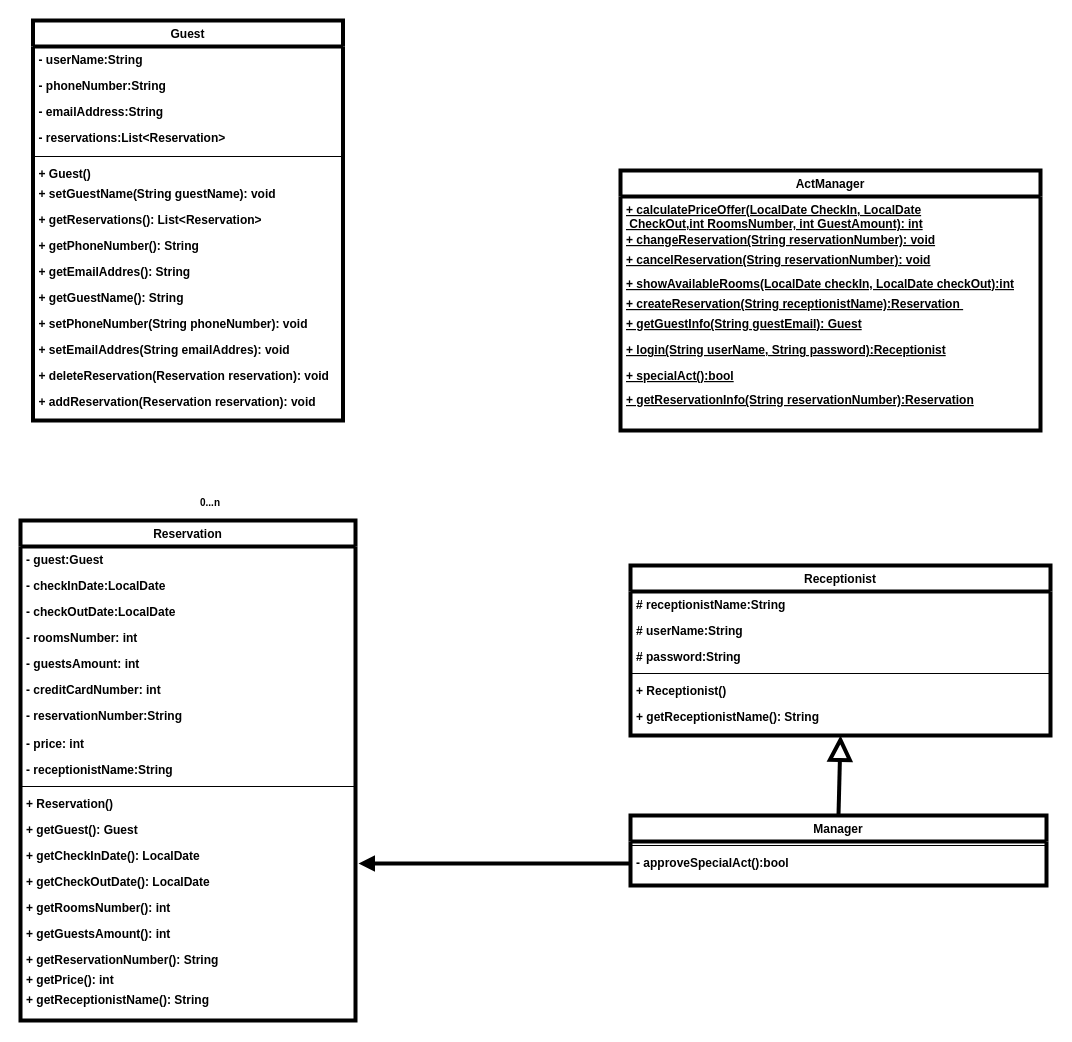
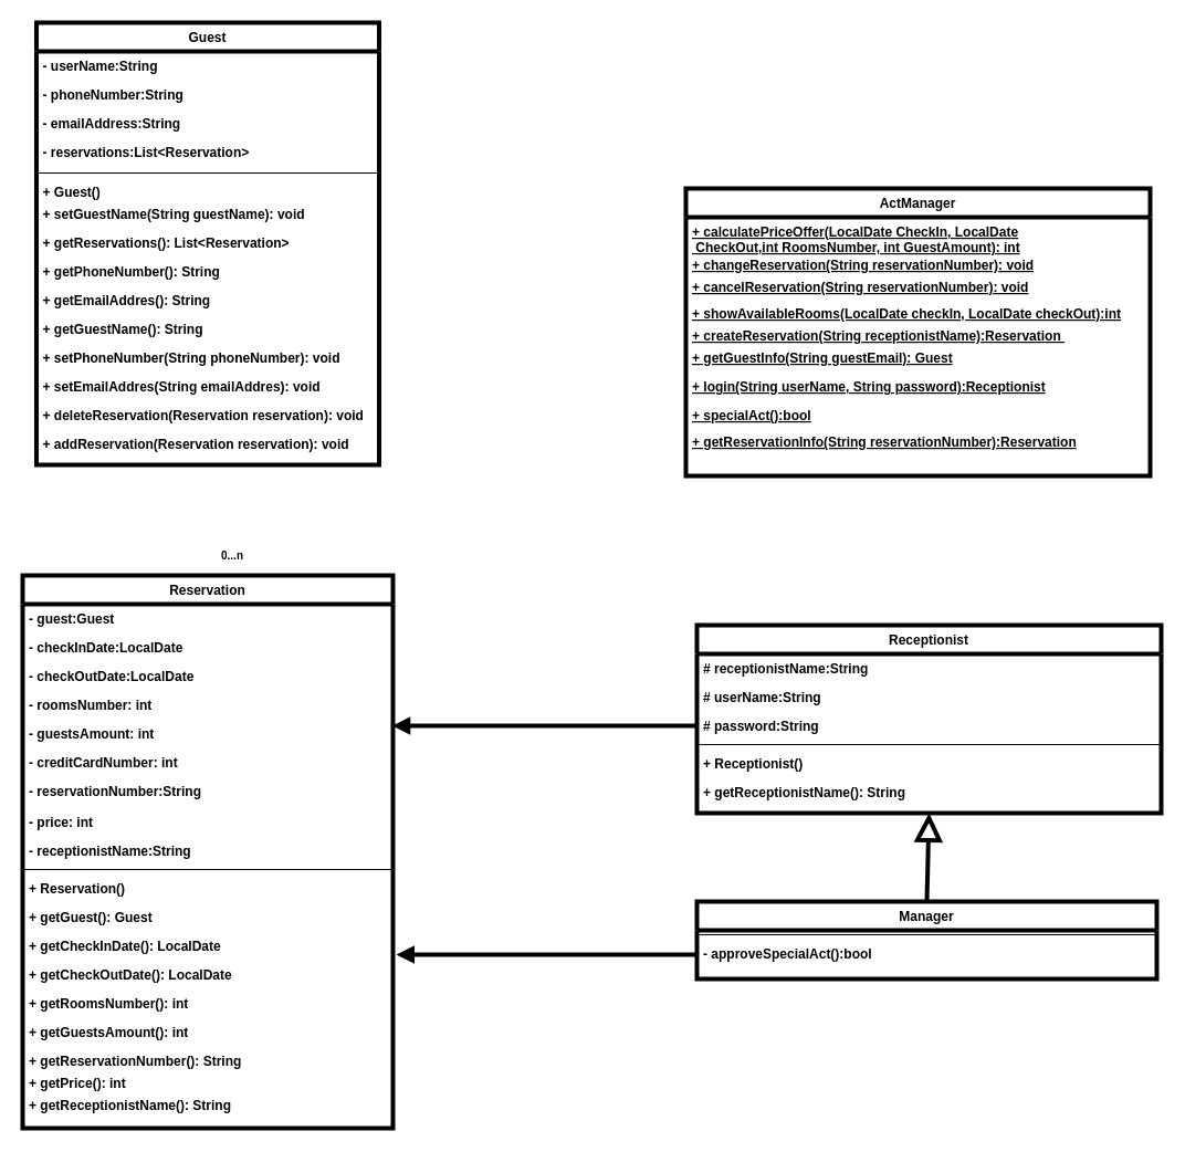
  <mxCell id="0" />
  <mxCell id="1" parent="0" />
  <mxCell id="2" value="0...n" style="resizable=0;html=1;align=left;verticalAlign=top;labelBackgroundColor=#ffffff;fontSize=10;spacing=2;fontStyle=1" parent="1" connectable="0" vertex="1"><mxGeometry x="187.5" y="490" as="geometry"><mxPoint x="10" as="offset" /></mxGeometry></mxCell>
  <mxCell id="3" value="" style="resizable=0;align=right;verticalAlign=bottom;labelBackgroundColor=none;fontSize=12;spacing=2;fontStyle=1" parent="1" connectable="0" vertex="1"><mxGeometry x="350" y="940" as="geometry"><mxPoint x="-7" as="offset" /></mxGeometry></mxCell>
  <mxCell id="4" value="" style="endArrow=block;endSize=16;endFill=0;html=1;exitX=0.5;exitY=0;exitDx=0;exitDy=0;entryX=0.5;entryY=1;entryDx=0;entryDy=0;spacing=2;fontStyle=1;strokeWidth=4;" parent="1" source="48" target="41" edge="1"><mxGeometry width="160" relative="1" as="geometry"><mxPoint x="819.5" y="665" as="sourcePoint" /><mxPoint x="816" y="785" as="targetPoint" /></mxGeometry></mxCell>
  <mxCell id="5" value="+ Guest()" style="text;strokeColor=none;fillColor=none;align=left;verticalAlign=top;spacingLeft=4;spacingRight=4;overflow=hidden;rotatable=0;points=[[0,0.5],[1,0.5]];portConstraint=eastwest;spacing=2;fontStyle=1" vertex="1" parent="1"><mxGeometry x="32.5" y="160" width="420" height="26" as="geometry" /></mxCell>
  <mxCell id="6" value="+ addReservation(Reservation reservation): void" style="text;strokeColor=none;fillColor=none;align=left;verticalAlign=top;spacingLeft=4;spacingRight=4;overflow=hidden;rotatable=0;points=[[0,0.5],[1,0.5]];portConstraint=eastwest;spacing=2;fontStyle=1" vertex="1" parent="1"><mxGeometry x="32.5" y="388" width="310" height="26" as="geometry" /></mxCell>
  <mxCell id="7" value="+ deleteReservation(Reservation reservation): void" style="text;strokeColor=none;fillColor=none;align=left;verticalAlign=top;spacingLeft=4;spacingRight=4;overflow=hidden;rotatable=0;points=[[0,0.5],[1,0.5]];portConstraint=eastwest;spacing=2;fontStyle=1" vertex="1" parent="1"><mxGeometry x="32.5" y="362" width="310" height="26" as="geometry" /></mxCell>
  <mxCell id="8" value="+ setEmailAddres(String emailAddres): void" style="text;strokeColor=none;fillColor=none;align=left;verticalAlign=top;spacingLeft=4;spacingRight=4;overflow=hidden;rotatable=0;points=[[0,0.5],[1,0.5]];portConstraint=eastwest;spacing=2;fontStyle=1" vertex="1" parent="1"><mxGeometry x="32.5" y="336" width="310" height="26" as="geometry" /></mxCell>
  <mxCell id="9" value="+ setPhoneNumber(String phoneNumber): void" style="text;strokeColor=none;fillColor=none;align=left;verticalAlign=top;spacingLeft=4;spacingRight=4;overflow=hidden;rotatable=0;points=[[0,0.5],[1,0.5]];portConstraint=eastwest;spacing=2;fontStyle=1" vertex="1" parent="1"><mxGeometry x="32.5" y="310" width="310" height="26" as="geometry" /></mxCell>
  <mxCell id="10" value="+ setGuestName(String guestName): void" style="text;strokeColor=none;fillColor=none;align=left;verticalAlign=top;spacingLeft=4;spacingRight=4;overflow=hidden;rotatable=0;points=[[0,0.5],[1,0.5]];portConstraint=eastwest;spacing=2;fontStyle=1" vertex="1" parent="1"><mxGeometry x="32.5" y="180" width="310" height="26" as="geometry" /></mxCell>
  <mxCell id="11" value="+ getReservations(): List&lt;Reservation&gt;" style="text;strokeColor=none;fillColor=none;align=left;verticalAlign=top;spacingLeft=4;spacingRight=4;overflow=hidden;rotatable=0;points=[[0,0.5],[1,0.5]];portConstraint=eastwest;spacing=2;fontStyle=1" vertex="1" parent="1"><mxGeometry x="32.5" y="206" width="310" height="26" as="geometry" /></mxCell>
  <mxCell id="12" value="+ getPhoneNumber(): String" style="text;strokeColor=none;fillColor=none;align=left;verticalAlign=top;spacingLeft=4;spacingRight=4;overflow=hidden;rotatable=0;points=[[0,0.5],[1,0.5]];portConstraint=eastwest;spacing=2;fontStyle=1" vertex="1" parent="1"><mxGeometry x="32.5" y="232" width="310" height="26" as="geometry" /></mxCell>
  <mxCell id="13" value="+ getGuestName(): String" style="text;strokeColor=none;fillColor=none;align=left;verticalAlign=top;spacingLeft=4;spacingRight=4;overflow=hidden;rotatable=0;points=[[0,0.5],[1,0.5]];portConstraint=eastwest;spacing=2;fontStyle=1" vertex="1" parent="1"><mxGeometry x="32.5" y="284" width="310" height="26" as="geometry" /></mxCell>
  <mxCell id="14" value="+ getEmailAddres(): String" style="text;strokeColor=none;fillColor=none;align=left;verticalAlign=top;spacingLeft=4;spacingRight=4;overflow=hidden;rotatable=0;points=[[0,0.5],[1,0.5]];portConstraint=eastwest;spacing=2;fontStyle=1" vertex="1" parent="1"><mxGeometry x="32.5" y="258" width="310" height="26" as="geometry" /></mxCell>
  <mxCell id="15" value="Guest" style="swimlane;fontStyle=1;align=center;verticalAlign=top;childLayout=stackLayout;horizontal=1;startSize=26;horizontalStack=0;resizeParent=1;resizeLast=0;collapsible=1;marginBottom=0;rounded=0;shadow=0;strokeWidth=4;spacing=2;" parent="1" vertex="1"><mxGeometry x="32.5" y="20" width="310" height="400" as="geometry"><mxRectangle x="65" y="30" width="160" height="26" as="alternateBounds" /></mxGeometry></mxCell>
  <mxCell id="16" value="- userName:String" style="text;align=left;verticalAlign=top;spacingLeft=4;spacingRight=4;overflow=hidden;rotatable=0;points=[[0,0.5],[1,0.5]];portConstraint=eastwest;spacing=2;fontStyle=1" parent="15" vertex="1"><mxGeometry y="26" width="310" height="26" as="geometry" /></mxCell>
  <mxCell id="17" value="- phoneNumber:String" style="text;align=left;verticalAlign=top;spacingLeft=4;spacingRight=4;overflow=hidden;rotatable=0;points=[[0,0.5],[1,0.5]];portConstraint=eastwest;rounded=0;shadow=0;html=0;spacing=2;fontStyle=1" parent="15" vertex="1"><mxGeometry y="52" width="310" height="26" as="geometry" /></mxCell>
  <mxCell id="18" value="- emailAddress:String" style="text;align=left;verticalAlign=top;spacingLeft=4;spacingRight=4;overflow=hidden;rotatable=0;points=[[0,0.5],[1,0.5]];portConstraint=eastwest;rounded=0;shadow=0;html=0;fontStyle=1;spacing=2;" parent="15" vertex="1"><mxGeometry y="78" width="310" height="26" as="geometry" /></mxCell>
  <mxCell id="19" value="- reservations:List&lt;Reservation&gt;" style="text;align=left;verticalAlign=top;spacingLeft=4;spacingRight=4;overflow=hidden;rotatable=0;points=[[0,0.5],[1,0.5]];portConstraint=eastwest;spacing=2;fontStyle=1;strokeWidth=4;" parent="15" vertex="1"><mxGeometry y="104" width="310" height="28" as="geometry" /></mxCell>
  <mxCell id="20" value="" style="line;strokeWidth=1;fillColor=none;align=left;verticalAlign=middle;spacingTop=-1;spacingLeft=3;spacingRight=3;rotatable=0;labelPosition=right;points=[];portConstraint=eastwest;" vertex="1" parent="15"><mxGeometry y="132" width="310" height="8" as="geometry" /></mxCell>
  <mxCell id="21" value="Reservation" style="swimlane;fontStyle=1;align=center;verticalAlign=top;childLayout=stackLayout;horizontal=1;startSize=26;horizontalStack=0;resizeParent=1;resizeLast=0;collapsible=1;marginBottom=0;rounded=0;shadow=0;strokeWidth=4;spacing=2;" parent="1" vertex="1"><mxGeometry x="20" y="520" width="335" height="500" as="geometry"><mxRectangle x="40" y="326" width="160" height="26" as="alternateBounds" /></mxGeometry></mxCell>
  <mxCell id="22" value="- guest:Guest" style="text;align=left;verticalAlign=top;spacingLeft=4;spacingRight=4;overflow=hidden;rotatable=0;points=[[0,0.5],[1,0.5]];portConstraint=eastwest;spacing=2;fontStyle=1" parent="21" vertex="1"><mxGeometry y="26" width="335" height="26" as="geometry" /></mxCell>
  <mxCell id="23" value="- checkInDate:LocalDate" style="text;align=left;verticalAlign=top;spacingLeft=4;spacingRight=4;overflow=hidden;rotatable=0;points=[[0,0.5],[1,0.5]];portConstraint=eastwest;fontStyle=1;spacing=2;" parent="21" vertex="1"><mxGeometry y="52" width="335" height="26" as="geometry" /></mxCell>
  <mxCell id="24" value="- checkOutDate:LocalDate" style="text;strokeColor=none;fillColor=none;align=left;verticalAlign=top;spacingLeft=4;spacingRight=4;overflow=hidden;rotatable=0;points=[[0,0.5],[1,0.5]];portConstraint=eastwest;spacing=2;fontStyle=1" parent="21" vertex="1"><mxGeometry y="78" width="335" height="26" as="geometry" /></mxCell>
  <mxCell id="25" value="- roomsNumber: int" style="text;strokeColor=none;fillColor=none;align=left;verticalAlign=top;spacingLeft=4;spacingRight=4;overflow=hidden;rotatable=0;points=[[0,0.5],[1,0.5]];portConstraint=eastwest;spacing=2;fontStyle=1" parent="21" vertex="1"><mxGeometry y="104" width="335" height="26" as="geometry" /></mxCell>
  <mxCell id="26" value="- guestsAmount: int" style="text;strokeColor=none;fillColor=none;align=left;verticalAlign=top;spacingLeft=4;spacingRight=4;overflow=hidden;rotatable=0;points=[[0,0.5],[1,0.5]];portConstraint=eastwest;spacing=2;fontStyle=1" parent="21" vertex="1"><mxGeometry y="130" width="335" height="26" as="geometry" /></mxCell>
  <mxCell id="27" value="- creditCardNumber: int" style="text;strokeColor=none;fillColor=none;align=left;verticalAlign=top;spacingLeft=4;spacingRight=4;overflow=hidden;rotatable=0;points=[[0,0.5],[1,0.5]];portConstraint=eastwest;spacing=2;fontStyle=1" parent="21" vertex="1"><mxGeometry y="156" width="335" height="26" as="geometry" /></mxCell>
  <mxCell id="28" value="- reservationNumber:String" style="text;align=left;verticalAlign=top;spacingLeft=4;spacingRight=4;overflow=hidden;rotatable=0;points=[[0,0.5],[1,0.5]];portConstraint=eastwest;fontStyle=1;spacing=2;" parent="21" vertex="1"><mxGeometry y="182" width="335" height="28" as="geometry" /></mxCell>
  <mxCell id="29" value="- price: int" style="text;strokeColor=none;fillColor=none;align=left;verticalAlign=top;spacingLeft=4;spacingRight=4;overflow=hidden;rotatable=0;points=[[0,0.5],[1,0.5]];portConstraint=eastwest;spacing=2;fontStyle=1" parent="21" vertex="1"><mxGeometry y="210" width="335" height="26" as="geometry" /></mxCell>
  <mxCell id="30" value="- receptionistName:String" style="text;strokeColor=none;fillColor=none;align=left;verticalAlign=top;spacingLeft=4;spacingRight=4;overflow=hidden;rotatable=0;points=[[0,0.5],[1,0.5]];portConstraint=eastwest;spacing=2;fontStyle=1" vertex="1" parent="21"><mxGeometry y="236" width="335" height="26" as="geometry" /></mxCell>
  <mxCell id="31" value="" style="line;html=1;strokeWidth=1;align=left;verticalAlign=middle;spacingTop=-1;spacingLeft=3;spacingRight=3;rotatable=0;labelPosition=right;points=[];portConstraint=eastwest;spacing=2;fontStyle=1" parent="21" vertex="1"><mxGeometry y="262" width="335" height="8" as="geometry" /></mxCell>
  <mxCell id="32" value="+ Reservation()" style="text;strokeColor=none;fillColor=none;align=left;verticalAlign=top;spacingLeft=4;spacingRight=4;overflow=hidden;rotatable=0;points=[[0,0.5],[1,0.5]];portConstraint=eastwest;spacing=2;fontStyle=1" vertex="1" parent="21"><mxGeometry y="270" width="335" height="26" as="geometry" /></mxCell>
  <mxCell id="33" value="+ getGuest(): Guest" style="text;strokeColor=none;fillColor=none;align=left;verticalAlign=top;spacingLeft=4;spacingRight=4;overflow=hidden;rotatable=0;points=[[0,0.5],[1,0.5]];portConstraint=eastwest;spacing=2;fontStyle=1" vertex="1" parent="21"><mxGeometry y="296" width="335" height="26" as="geometry" /></mxCell>
  <mxCell id="34" value="+ getCheckInDate(): LocalDate" style="text;strokeColor=none;fillColor=none;align=left;verticalAlign=top;spacingLeft=4;spacingRight=4;overflow=hidden;rotatable=0;points=[[0,0.5],[1,0.5]];portConstraint=eastwest;spacing=2;fontStyle=1" vertex="1" parent="21"><mxGeometry y="322" width="335" height="26" as="geometry" /></mxCell>
  <mxCell id="35" value="+ getCheckOutDate(): LocalDate" style="text;strokeColor=none;fillColor=none;align=left;verticalAlign=top;spacingLeft=4;spacingRight=4;overflow=hidden;rotatable=0;points=[[0,0.5],[1,0.5]];portConstraint=eastwest;spacing=2;fontStyle=1" vertex="1" parent="21"><mxGeometry y="348" width="335" height="26" as="geometry" /></mxCell>
  <mxCell id="36" value="+ getRoomsNumber(): int" style="text;strokeColor=none;fillColor=none;align=left;verticalAlign=top;spacingLeft=4;spacingRight=4;overflow=hidden;rotatable=0;points=[[0,0.5],[1,0.5]];portConstraint=eastwest;spacing=2;fontStyle=1" vertex="1" parent="21"><mxGeometry y="374" width="335" height="26" as="geometry" /></mxCell>
  <mxCell id="37" value="+ getGuestsAmount(): int" style="text;strokeColor=none;fillColor=none;align=left;verticalAlign=top;spacingLeft=4;spacingRight=4;overflow=hidden;rotatable=0;points=[[0,0.5],[1,0.5]];portConstraint=eastwest;spacing=2;fontStyle=1" vertex="1" parent="21"><mxGeometry y="400" width="335" height="26" as="geometry" /></mxCell>
  <mxCell id="38" value="+ getReservationNumber(): String" style="text;strokeColor=none;fillColor=none;align=left;verticalAlign=top;spacingLeft=4;spacingRight=4;overflow=hidden;rotatable=0;points=[[0,0.5],[1,0.5]];portConstraint=eastwest;spacing=2;fontStyle=1" vertex="1" parent="21"><mxGeometry y="426" width="335" height="20" as="geometry" /></mxCell>
  <mxCell id="39" value="+ getPrice(): int" style="text;strokeColor=none;fillColor=none;align=left;verticalAlign=top;spacingLeft=4;spacingRight=4;overflow=hidden;rotatable=0;points=[[0,0.5],[1,0.5]];portConstraint=eastwest;spacing=2;fontStyle=1" vertex="1" parent="21"><mxGeometry y="446" width="335" height="20" as="geometry" /></mxCell>
  <mxCell id="40" value="+ getReceptionistName(): String" style="text;strokeColor=none;fillColor=none;align=left;verticalAlign=top;spacingLeft=4;spacingRight=4;overflow=hidden;rotatable=0;points=[[0,0.5],[1,0.5]];portConstraint=eastwest;spacing=2;fontStyle=1" vertex="1" parent="21"><mxGeometry y="466" width="335" height="20" as="geometry" /></mxCell>
  <mxCell id="41" value="Receptionist" style="swimlane;fontStyle=1;align=center;verticalAlign=top;childLayout=stackLayout;horizontal=1;startSize=26;horizontalStack=0;resizeParent=1;resizeLast=0;collapsible=1;marginBottom=0;rounded=0;shadow=0;strokeWidth=4;spacing=2;" parent="1" vertex="1"><mxGeometry x="630" y="565" width="420" height="170" as="geometry"><mxRectangle x="550" y="140" width="160" height="26" as="alternateBounds" /></mxGeometry></mxCell>
  <mxCell id="42" value="# receptionistName:String" style="text;align=left;verticalAlign=top;spacingLeft=4;spacingRight=4;overflow=hidden;rotatable=0;points=[[0,0.5],[1,0.5]];portConstraint=eastwest;spacing=2;fontStyle=1" parent="41" vertex="1"><mxGeometry y="26" width="420" height="26" as="geometry" /></mxCell>
  <mxCell id="43" value="# userName:String" style="text;align=left;verticalAlign=top;spacingLeft=4;spacingRight=4;overflow=hidden;rotatable=0;points=[[0,0.5],[1,0.5]];portConstraint=eastwest;rounded=0;shadow=0;html=0;spacing=2;fontStyle=1" vertex="1" parent="41"><mxGeometry y="52" width="420" height="26" as="geometry" /></mxCell>
  <mxCell id="44" value="# password:String" style="text;align=left;verticalAlign=top;spacingLeft=4;spacingRight=4;overflow=hidden;rotatable=0;points=[[0,0.5],[1,0.5]];portConstraint=eastwest;rounded=0;shadow=0;html=0;spacing=2;fontStyle=1" parent="41" vertex="1"><mxGeometry y="78" width="420" height="26" as="geometry" /></mxCell>
  <mxCell id="45" value="" style="line;html=1;strokeWidth=1;align=left;verticalAlign=middle;spacingTop=-1;spacingLeft=3;spacingRight=3;rotatable=0;labelPosition=right;points=[];portConstraint=eastwest;spacing=2;fontStyle=1" parent="41" vertex="1"><mxGeometry y="104" width="420" height="8" as="geometry" /></mxCell>
  <mxCell id="46" value="+ Receptionist()" style="text;strokeColor=none;fillColor=none;align=left;verticalAlign=top;spacingLeft=4;spacingRight=4;overflow=hidden;rotatable=0;points=[[0,0.5],[1,0.5]];portConstraint=eastwest;spacing=2;fontStyle=1" vertex="1" parent="41"><mxGeometry y="112" width="420" height="26" as="geometry" /></mxCell>
  <mxCell id="47" value="+ getReceptionistName(): String" style="text;strokeColor=none;fillColor=none;align=left;verticalAlign=top;spacingLeft=4;spacingRight=4;overflow=hidden;rotatable=0;points=[[0,0.5],[1,0.5]];portConstraint=eastwest;spacing=2;fontStyle=1" vertex="1" parent="41"><mxGeometry y="138" width="420" height="26" as="geometry" /></mxCell>
  <mxCell id="48" value="Manager" style="swimlane;fontStyle=1;align=center;verticalAlign=top;childLayout=stackLayout;horizontal=1;startSize=26;horizontalStack=0;resizeParent=1;resizeLast=0;collapsible=1;marginBottom=0;rounded=0;shadow=0;strokeWidth=4;spacing=2;" parent="1" vertex="1"><mxGeometry x="630" y="815" width="416" height="70" as="geometry"><mxRectangle x="550" y="140" width="160" height="26" as="alternateBounds" /></mxGeometry></mxCell>
  <mxCell id="49" value="" style="line;html=1;strokeWidth=1;align=left;verticalAlign=middle;spacingTop=-1;spacingLeft=3;spacingRight=3;rotatable=0;labelPosition=right;points=[];portConstraint=eastwest;spacing=2;fontStyle=1" parent="48" vertex="1"><mxGeometry y="26" width="416" height="8" as="geometry" /></mxCell>
  <mxCell id="50" value="- approveSpecialAct():bool" style="text;align=left;verticalAlign=top;spacingLeft=4;spacingRight=4;overflow=hidden;rotatable=0;points=[[0,0.5],[1,0.5]];portConstraint=eastwest;spacing=2;fontStyle=1" parent="48" vertex="1"><mxGeometry y="34" width="416" height="28" as="geometry" /></mxCell>
+ <mxCell id="51" value="" style="endArrow=block;endFill=1;html=1;edgeStyle=orthogonalEdgeStyle;align=left;verticalAlign=top;entryX=0.998;entryY=0.233;entryDx=0;entryDy=0;entryPerimeter=0;strokeWidth=4;" edge="1" parent="1" source="44" target="26"><mxGeometry x="-1" relative="1" as="geometry"><mxPoint x="470" y="656" as="sourcePoint" /><mxPoint x="470" y="656" as="targetPoint" /></mxGeometry></mxCell>
+ <mxCell id="52" value="" style="resizable=0;html=1;align=left;verticalAlign=bottom;labelBackgroundColor=#ffffff;fontSize=10;" connectable="0" vertex="1" parent="51"><mxGeometry x="-1" relative="1" as="geometry" /></mxCell>
  <mxCell id="53" value="" style="endArrow=block;endFill=1;html=1;edgeStyle=orthogonalEdgeStyle;align=left;verticalAlign=top;entryX=1.009;entryY=-0.192;entryDx=0;entryDy=0;entryPerimeter=0;strokeWidth=4;" edge="1" parent="1" source="50" target="35"><mxGeometry x="-1" relative="1" as="geometry"><mxPoint x="470" y="863" as="sourcePoint" /><mxPoint x="470" y="863" as="targetPoint" /></mxGeometry></mxCell>
  <mxCell id="54" value="" style="resizable=0;html=1;align=left;verticalAlign=bottom;labelBackgroundColor=#ffffff;fontSize=10;" connectable="0" vertex="1" parent="53"><mxGeometry x="-1" relative="1" as="geometry" /></mxCell>
  <mxCell id="55" value="ActManager" style="swimlane;fontStyle=1;align=center;verticalAlign=top;childLayout=stackLayout;horizontal=1;startSize=26;horizontalStack=0;resizeParent=1;resizeLast=0;collapsible=1;marginBottom=0;rounded=0;shadow=0;strokeWidth=4;spacing=2;" vertex="1" parent="1"><mxGeometry x="620" y="170" width="420" height="260" as="geometry"><mxRectangle x="40" y="326" width="160" height="26" as="alternateBounds" /></mxGeometry></mxCell>
  <mxCell id="56" value="+ calculatePriceOffer(LocalDate CheckIn, LocalDate&#10; CheckOut,int RoomsNumber, int GuestAmount): int" style="text;strokeColor=none;fillColor=none;align=left;verticalAlign=top;spacingLeft=4;spacingRight=4;overflow=hidden;rotatable=0;points=[[0,0.5],[1,0.5]];portConstraint=eastwest;spacing=2;fontStyle=5" vertex="1" parent="55"><mxGeometry y="26" width="420" height="30" as="geometry" /></mxCell>
  <mxCell id="57" value="+ changeReservation(String reservationNumber): void" style="text;strokeColor=none;fillColor=none;align=left;verticalAlign=top;spacingLeft=4;spacingRight=4;overflow=hidden;rotatable=0;points=[[0,0.5],[1,0.5]];portConstraint=eastwest;spacing=2;fontStyle=5" vertex="1" parent="55"><mxGeometry y="56" width="420" height="20" as="geometry" /></mxCell>
  <mxCell id="58" value="+ cancelReservation(String reservationNumber): void" style="text;strokeColor=none;fillColor=none;align=left;verticalAlign=top;spacingLeft=4;spacingRight=4;overflow=hidden;rotatable=0;points=[[0,0.5],[1,0.5]];portConstraint=eastwest;spacing=2;fontStyle=5" vertex="1" parent="55"><mxGeometry y="76" width="420" height="24" as="geometry" /></mxCell>
  <mxCell id="59" value="+ showAvailableRooms(LocalDate checkIn, LocalDate checkOut):int" style="text;align=left;verticalAlign=top;spacingLeft=4;spacingRight=4;overflow=hidden;rotatable=0;points=[[0,0.5],[1,0.5]];portConstraint=eastwest;spacing=2;fontStyle=5" parent="55" vertex="1"><mxGeometry y="100" width="420" height="20" as="geometry" /></mxCell>
  <mxCell id="60" value="+ createReservation(String receptionistName):Reservation " style="text;align=left;verticalAlign=top;spacingLeft=4;spacingRight=4;overflow=hidden;rotatable=0;points=[[0,0.5],[1,0.5]];portConstraint=eastwest;spacing=2;fontStyle=5" parent="55" vertex="1"><mxGeometry y="120" width="420" height="20" as="geometry" /></mxCell>
  <mxCell id="61" value="+ getGuestInfo(String guestEmail): Guest" style="text;strokeColor=none;fillColor=none;align=left;verticalAlign=top;spacingLeft=4;spacingRight=4;overflow=hidden;rotatable=0;points=[[0,0.5],[1,0.5]];portConstraint=eastwest;spacing=2;fontStyle=5" parent="55" vertex="1"><mxGeometry y="140" width="420" height="26" as="geometry" /></mxCell>
  <mxCell id="62" value="+ login(String userName, String password):Receptionist" style="text;strokeColor=none;fillColor=none;align=left;verticalAlign=top;spacingLeft=4;spacingRight=4;overflow=hidden;rotatable=0;points=[[0,0.5],[1,0.5]];portConstraint=eastwest;spacing=2;fontStyle=5" vertex="1" parent="55"><mxGeometry y="166" width="420" height="26" as="geometry" /></mxCell>
  <mxCell id="63" value="+ specialAct():bool" style="text;align=left;verticalAlign=top;spacingLeft=4;spacingRight=4;overflow=hidden;rotatable=0;points=[[0,0.5],[1,0.5]];portConstraint=eastwest;spacing=2;fontStyle=5" parent="55" vertex="1"><mxGeometry y="192" width="420" height="28" as="geometry" /></mxCell>
  <mxCell id="64" value="+ getReservationInfo(String reservationNumber):Reservation" style="text;align=left;verticalAlign=top;spacingLeft=4;spacingRight=4;overflow=hidden;rotatable=0;points=[[0,0.5],[1,0.5]];portConstraint=eastwest;spacing=2;fontStyle=5" vertex="1" parent="1"><mxGeometry x="620" y="386" width="420" height="28" as="geometry" /></mxCell>
